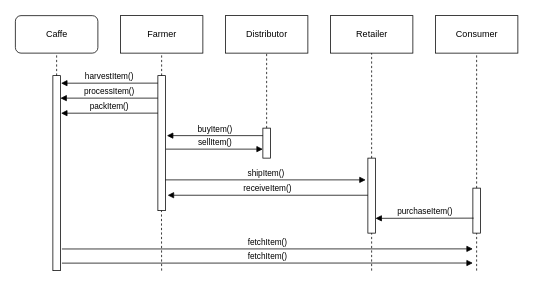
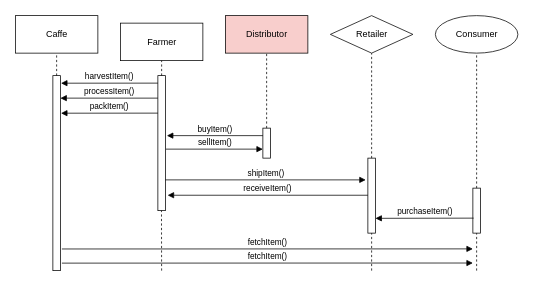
  <mxCell id="0" />
  <mxCell id="1" parent="0" />
- <mxCell id="2" value="Caffe" style="html=1;rounded=1;" parent="1" vertex="1"><mxGeometry x="20" y="20" width="110" height="50" as="geometry" /></mxCell>
+ <mxCell id="2" value="Caffe" style="html=1;" parent="1" vertex="1"><mxGeometry x="20" y="20" width="110" height="50" as="geometry" /></mxCell>
  <mxCell id="3" value="" style="html=1;points=[];perimeter=orthogonalPerimeter;" parent="1" vertex="1"><mxGeometry x="70" y="100" width="10" height="260" as="geometry" /></mxCell>
  <mxCell id="4" value="" style="endArrow=none;dashed=1;html=1;entryX=0.5;entryY=1;entryDx=0;entryDy=0;" parent="1" target="2" edge="1"><mxGeometry width="50" height="50" relative="1" as="geometry"><mxPoint x="75" y="100" as="sourcePoint" /><mxPoint x="380" y="290" as="targetPoint" /></mxGeometry></mxCell>
- <mxCell id="5" value="Farmer" style="html=1;" parent="1" vertex="1"><mxGeometry x="160" y="20" width="110" height="50" as="geometry" /></mxCell>
+ <mxCell id="5" value="Farmer" style="html=1;" parent="1" vertex="1"><mxGeometry x="160" y="30" width="110" height="50" as="geometry" /></mxCell>
  <mxCell id="6" value="" style="html=1;points=[];perimeter=orthogonalPerimeter;" parent="1" vertex="1"><mxGeometry x="210" y="100" width="10" height="180" as="geometry" /></mxCell>
  <mxCell id="7" value="" style="endArrow=none;dashed=1;html=1;entryX=0.5;entryY=1;entryDx=0;entryDy=0;" parent="1" target="5" edge="1"><mxGeometry width="50" height="50" relative="1" as="geometry"><mxPoint x="215" y="100" as="sourcePoint" /><mxPoint x="520" y="290" as="targetPoint" /></mxGeometry></mxCell>
  <mxCell id="8" value="&lt;div&gt;processItem()&lt;/div&gt;" style="html=1;verticalAlign=bottom;endArrow=block;exitX=-0.1;exitY=0.022;exitDx=0;exitDy=0;exitPerimeter=0;" parent="1" target="3" edge="1"><mxGeometry width="80" relative="1" as="geometry"><mxPoint x="210" y="130" as="sourcePoint" /><mxPoint x="82.57" y="130" as="targetPoint" /></mxGeometry></mxCell>
  <mxCell id="9" value="harvestItem()" style="html=1;verticalAlign=bottom;endArrow=block;entryX=1.081;entryY=0.07;entryDx=0;entryDy=0;entryPerimeter=0;exitX=-0.1;exitY=0.022;exitDx=0;exitDy=0;exitPerimeter=0;" parent="1" edge="1"><mxGeometry width="80" relative="1" as="geometry"><mxPoint x="210" y="110" as="sourcePoint" /><mxPoint x="80.81" y="110.1" as="targetPoint" /></mxGeometry></mxCell>
  <mxCell id="10" value="packItem()" style="html=1;verticalAlign=bottom;endArrow=block;entryX=1.081;entryY=0.07;entryDx=0;entryDy=0;entryPerimeter=0;exitX=-0.1;exitY=0.022;exitDx=0;exitDy=0;exitPerimeter=0;" parent="1" edge="1"><mxGeometry width="80" relative="1" as="geometry"><mxPoint x="210" y="150" as="sourcePoint" /><mxPoint x="80.81" y="150.1" as="targetPoint" /></mxGeometry></mxCell>
- <mxCell id="11" value="Distributor" style="html=1;" parent="1" vertex="1"><mxGeometry x="300" y="20" width="110" height="50" as="geometry" /></mxCell>
+ <mxCell id="11" value="Distributor" style="html=1;fillColor=#f8cecc;" parent="1" vertex="1"><mxGeometry x="300" y="20" width="110" height="50" as="geometry" /></mxCell>
  <mxCell id="12" value="" style="html=1;points=[];perimeter=orthogonalPerimeter;" parent="1" vertex="1"><mxGeometry x="350" y="170" width="10" height="40" as="geometry" /></mxCell>
  <mxCell id="13" value="" style="endArrow=none;dashed=1;html=1;entryX=0.5;entryY=1;entryDx=0;entryDy=0;exitX=0.5;exitY=0;exitDx=0;exitDy=0;exitPerimeter=0;" parent="1" source="12" target="11" edge="1"><mxGeometry width="50" height="50" relative="1" as="geometry"><mxPoint x="355" y="100" as="sourcePoint" /><mxPoint x="660" y="290" as="targetPoint" /></mxGeometry></mxCell>
- <mxCell id="14" value="&lt;div&gt;Retailer&lt;/div&gt;" style="html=1;" parent="1" vertex="1"><mxGeometry x="440" y="20" width="110" height="50" as="geometry" /></mxCell>
+ <mxCell id="14" value="&lt;div&gt;Retailer&lt;/div&gt;" style="rhombus;html=1;" parent="1" vertex="1"><mxGeometry x="440" y="20" width="110" height="50" as="geometry" /></mxCell>
  <mxCell id="15" value="" style="html=1;points=[];perimeter=orthogonalPerimeter;" parent="1" vertex="1"><mxGeometry x="490" y="210" width="10" height="100" as="geometry" /></mxCell>
  <mxCell id="16" value="" style="endArrow=none;dashed=1;html=1;entryX=0.5;entryY=1;entryDx=0;entryDy=0;" parent="1" source="15" target="14" edge="1"><mxGeometry width="50" height="50" relative="1" as="geometry"><mxPoint x="495" y="100" as="sourcePoint" /><mxPoint x="800" y="290" as="targetPoint" /></mxGeometry></mxCell>
- <mxCell id="17" value="Consumer" style="html=1;" parent="1" vertex="1"><mxGeometry x="580" y="20" width="110" height="50" as="geometry" /></mxCell>
+ <mxCell id="17" value="Consumer" style="ellipse;html=1;" parent="1" vertex="1"><mxGeometry x="580" y="20" width="110" height="50" as="geometry" /></mxCell>
  <mxCell id="18" value="" style="html=1;points=[];perimeter=orthogonalPerimeter;" parent="1" vertex="1"><mxGeometry x="630" y="250" width="10" height="60" as="geometry" /></mxCell>
  <mxCell id="19" value="" style="endArrow=none;dashed=1;html=1;entryX=0.5;entryY=1;entryDx=0;entryDy=0;" parent="1" source="18" target="17" edge="1"><mxGeometry width="50" height="50" relative="1" as="geometry"><mxPoint x="645" y="240" as="sourcePoint" /><mxPoint x="950" y="290" as="targetPoint" /></mxGeometry></mxCell>
  <mxCell id="20" value="sellItem()" style="html=1;verticalAlign=bottom;endArrow=block;exitX=1.067;exitY=0.5;exitDx=0;exitDy=0;exitPerimeter=0;" parent="1" edge="1"><mxGeometry width="80" relative="1" as="geometry"><mxPoint x="220.67" y="198" as="sourcePoint" /><mxPoint x="350" y="198" as="targetPoint" /></mxGeometry></mxCell>
  <mxCell id="21" value="buyItem()" style="html=1;verticalAlign=bottom;endArrow=block;" parent="1" edge="1"><mxGeometry width="80" relative="1" as="geometry"><mxPoint x="350" y="180" as="sourcePoint" /><mxPoint x="222" y="180" as="targetPoint" /><Array as="points" /></mxGeometry></mxCell>
  <mxCell id="22" value="receiveItem()" style="html=1;verticalAlign=bottom;endArrow=block;entryX=1.3;entryY=0.886;entryDx=0;entryDy=0;entryPerimeter=0;" parent="1" source="15" edge="1" target="6"><mxGeometry width="80" relative="1" as="geometry"><mxPoint x="470" y="240.18" as="sourcePoint" /><mxPoint x="361" y="260" as="targetPoint" /><Array as="points" /></mxGeometry></mxCell>
  <mxCell id="23" value="purchaseItem()" style="html=1;verticalAlign=bottom;endArrow=block;entryX=1.055;entryY=0.77;entryDx=0;entryDy=0;entryPerimeter=0;exitX=0.1;exitY=0.667;exitDx=0;exitDy=0;exitPerimeter=0;" parent="1" source="18" edge="1"><mxGeometry width="80" relative="1" as="geometry"><mxPoint x="609.52" y="290.18" as="sourcePoint" /><mxPoint x="500.07" y="290.28" as="targetPoint" /><Array as="points" /></mxGeometry></mxCell>
  <mxCell id="24" value="&lt;div&gt;shipItem()&lt;/div&gt;" style="html=1;verticalAlign=bottom;endArrow=block;entryX=-0.283;entryY=0.29;entryDx=0;entryDy=0;entryPerimeter=0;" parent="1" edge="1" target="15"><mxGeometry width="80" relative="1" as="geometry"><mxPoint x="220" y="239" as="sourcePoint" /><mxPoint x="349" y="239" as="targetPoint" /></mxGeometry></mxCell>
  <mxCell id="25" value="" style="endArrow=none;dashed=1;html=1;" edge="1" parent="1" target="15"><mxGeometry width="50" height="50" relative="1" as="geometry"><mxPoint x="495" y="360" as="sourcePoint" /><mxPoint x="470" y="310" as="targetPoint" /></mxGeometry></mxCell>
  <mxCell id="26" value="" style="endArrow=none;dashed=1;html=1;" edge="1" parent="1" target="18"><mxGeometry width="50" height="50" relative="1" as="geometry"><mxPoint x="635" y="360" as="sourcePoint" /><mxPoint x="390" y="240" as="targetPoint" /></mxGeometry></mxCell>
  <mxCell id="27" value="" style="endArrow=none;dashed=1;html=1;" edge="1" parent="1"><mxGeometry width="50" height="50" relative="1" as="geometry"><mxPoint x="215" y="360" as="sourcePoint" /><mxPoint x="214.8" y="280" as="targetPoint" /></mxGeometry></mxCell>
  <mxCell id="28" value="fetchItem()" style="html=1;verticalAlign=bottom;endArrow=block;exitX=1.2;exitY=0.889;exitDx=0;exitDy=0;exitPerimeter=0;" edge="1" parent="1" source="3"><mxGeometry width="80" relative="1" as="geometry"><mxPoint x="85" y="331" as="sourcePoint" /><mxPoint x="630" y="331" as="targetPoint" /></mxGeometry></mxCell>
  <mxCell id="29" value="fetchItem()" style="html=1;verticalAlign=bottom;endArrow=block;exitX=1.2;exitY=0.889;exitDx=0;exitDy=0;exitPerimeter=0;" edge="1" parent="1"><mxGeometry width="80" relative="1" as="geometry"><mxPoint x="82" y="350" as="sourcePoint" /><mxPoint x="630" y="349.86" as="targetPoint" /></mxGeometry></mxCell>
